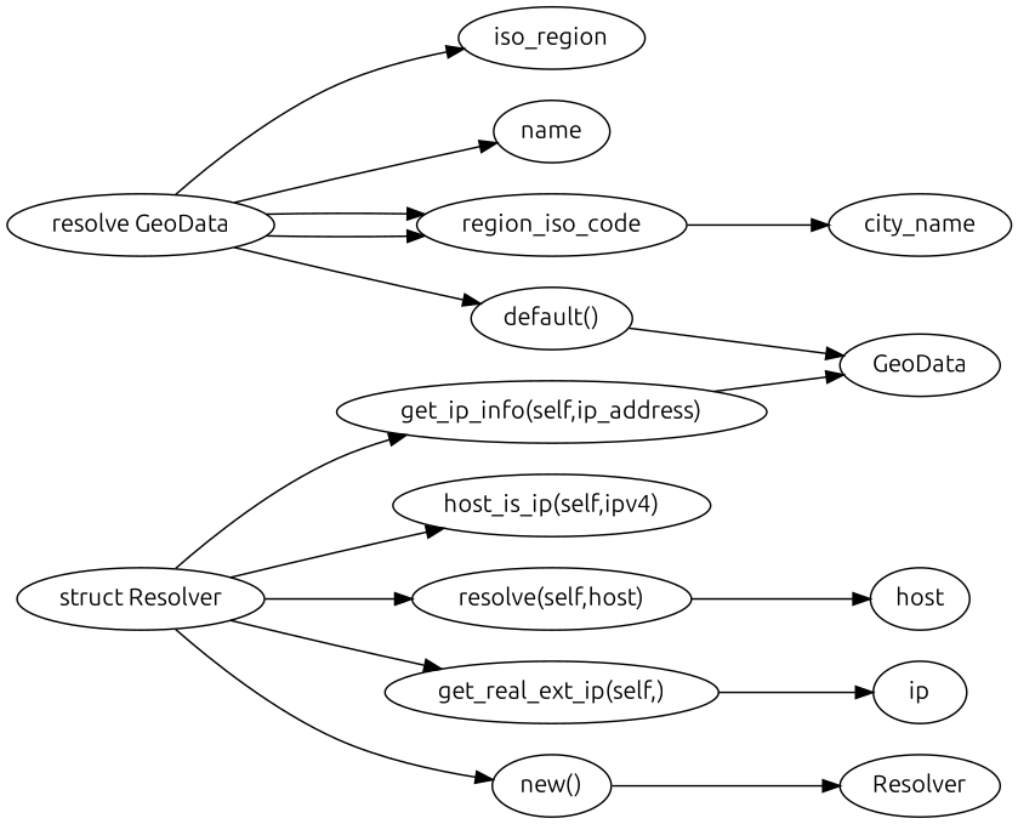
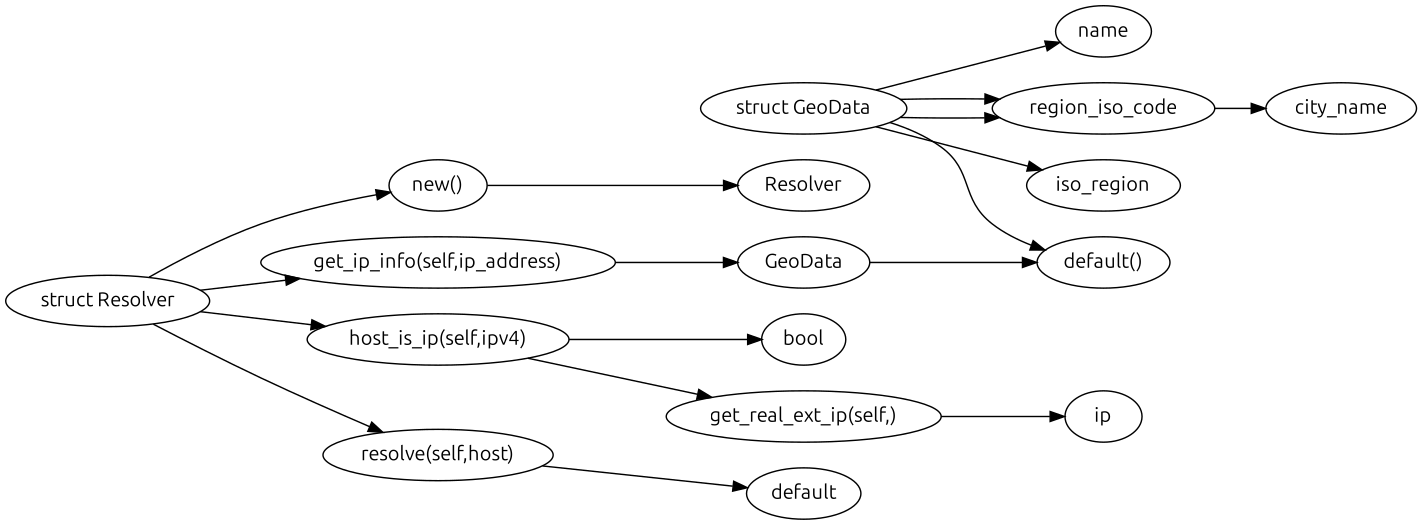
  digraph {
    fontname=Ubuntu
    rankdir=LR
    node [fontname=Ubuntu]
    edge [fontname=Ubuntu]
-   n1 [label="resolve GeoData"]
+   n1 [label="struct GeoData"]
    n2 [label=iso_region]
    name
    region_iso_code
    "default()"
    city_name
    GeoData
    n8 [label="struct Resolver"]
    "new()"
    "host_is_ip(self,ipv4)"
    "get_ip_info(self,ip_address)"
    "resolve(self,host)"
    "get_real_ext_ip(self,)"
    Resolver
-   host
+   bool
+   host [label=default]
    ip
    n1 -> n2
    n1 -> name
    n1 -> region_iso_code
    n1 -> region_iso_code
    n1 -> "default()"
    region_iso_code -> city_name
-   "default()" -> GeoData
+   GeoData -> "default()"
    n8 -> "new()"
    n8 -> "host_is_ip(self,ipv4)"
    n8 -> "get_ip_info(self,ip_address)"
    n8 -> "resolve(self,host)"
-   n8 -> "get_real_ext_ip(self,)"
+   "host_is_ip(self,ipv4)" -> "get_real_ext_ip(self,)"
    "new()" -> Resolver
+   "host_is_ip(self,ipv4)" -> bool
    "get_ip_info(self,ip_address)" -> GeoData
    "resolve(self,host)" -> host
    "get_real_ext_ip(self,)" -> ip
  }
